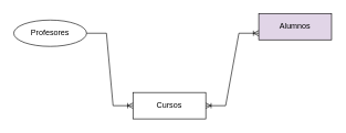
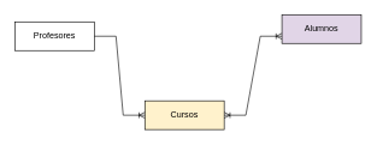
  <mxCell id="0" />
  <mxCell id="1" parent="0" />
  <mxCell id="2" value="Alumnos" style="whiteSpace=wrap;html=1;align=center;fillColor=#e1d5e7;" vertex="1" parent="1"><mxGeometry x="390" y="20" width="110" height="40" as="geometry" /></mxCell>
- <mxCell id="3" value="Profesores" style="ellipse;whiteSpace=wrap;html=1;align=center;" vertex="1" parent="1"><mxGeometry x="20" y="30" width="110" height="40" as="geometry" /></mxCell>
- <mxCell id="4" value="Cursos" style="whiteSpace=wrap;html=1;align=center;" vertex="1" parent="1"><mxGeometry x="200" y="140" width="110" height="40" as="geometry" /></mxCell>
+ <mxCell id="3" value="Profesores" style="whiteSpace=wrap;html=1;align=center;" vertex="1" parent="1"><mxGeometry x="20" y="30" width="110" height="40" as="geometry" /></mxCell>
+ <mxCell id="4" value="Cursos" style="whiteSpace=wrap;html=1;align=center;fillColor=#fff2cc;" vertex="1" parent="1"><mxGeometry x="200" y="140" width="110" height="40" as="geometry" /></mxCell>
  <mxCell id="5" value="" style="edgeStyle=entityRelationEdgeStyle;fontSize=12;html=1;endArrow=ERoneToMany;startArrow=ERoneToMany;rounded=0;entryX=0;entryY=0.75;entryDx=0;entryDy=0;" edge="1" parent="1" target="2"><mxGeometry width="100" height="100" relative="1" as="geometry"><mxPoint x="310" y="160" as="sourcePoint" /><mxPoint x="410" y="60" as="targetPoint" /></mxGeometry></mxCell>
  <mxCell id="6" value="" style="edgeStyle=entityRelationEdgeStyle;fontSize=12;html=1;endArrow=ERoneToMany;rounded=0;exitX=1;exitY=0.5;exitDx=0;exitDy=0;" edge="1" parent="1" source="3"><mxGeometry width="100" height="100" relative="1" as="geometry"><mxPoint x="100" y="260" as="sourcePoint" /><mxPoint x="200" y="160" as="targetPoint" /></mxGeometry></mxCell>
